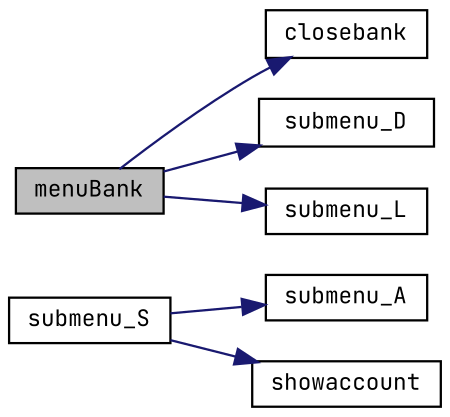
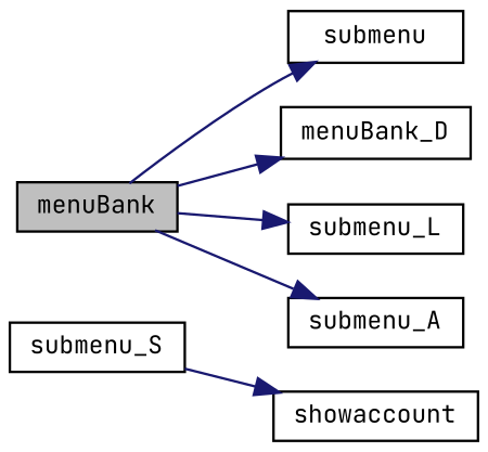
  digraph {
    fontname="JetBrains Mono"
    rankdir=LR
    node [color=black fillcolor=white fontname="JetBrains Mono" fontsize=10 shape=record style=filled]
    edge [color=midnightblue fontname="JetBrains Mono" fontsize=10 labelfontname=Helvetica labelfontsize=10 style=solid]
    n1 [fillcolor=grey75 fontcolor=black height=0.2 label=menuBank width=0.4]
-   n2 [height=0.2 label=closebank width=0.4]
+   n2 [height=0.2 label=submenu width=0.4]
    n3 [height=0.2 label=submenu_A width=0.4]
-   n4 [height=0.2 label=submenu_D width=0.4]
+   n4 [height=0.2 label=menuBank_D width=0.4]
    n5 [height=0.2 label=submenu_L width=0.4]
    n6 [height=0.2 label=submenu_S width=0.4]
    n7 [height=0.2 label=showaccount width=0.4]
    n1 -> n2
-   n6 -> n3
+   n1 -> n3
    n1 -> n4
    n1 -> n5
    n6 -> n7
  }
